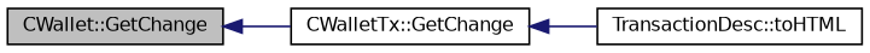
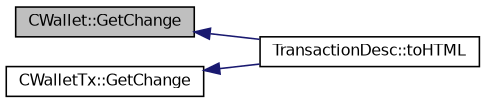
  digraph {
    rankdir=LR
    node [color=black fillcolor=white fontname=Helvetica fontsize=10 shape=record style=filled]
    edge [color=midnightblue dir=back fontname=Helvetica fontsize=10 labelfontname=Helvetica labelfontsize=10 style=solid]
    n1 [fillcolor=grey75 fontcolor=black height=0.2 label="CWallet::GetChange" width=0.4]
    n2 [height=0.2 label="CWalletTx::GetChange" width=0.4]
    n3 [height=0.2 label="TransactionDesc::toHTML" width=0.4]
-   n1 -> n2
+   n1 -> n3
    n2 -> n3
  }
